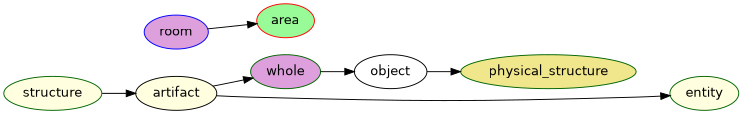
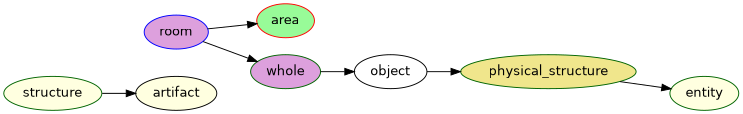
  digraph {
    fontname="DejaVu Sans"
    rankdir=LR
    node [color=darkgreen fillcolor=lightyellow fontname="DejaVu Sans" style=filled]
    edge [fontname="DejaVu Sans"]
    room [color=blue fillcolor=plum]
    area [color=red fillcolor=palegreen]
    artifact [color=black]
    structure
    whole [fillcolor=plum]
    object [color=black fillcolor=white]
    n7 [fillcolor=khaki label=physical_structure]
    entity
    room -> area
-   artifact -> whole
+   room -> whole
    structure -> artifact
    whole -> object
    object -> n7
-   artifact -> entity
+   n7 -> entity
  }
